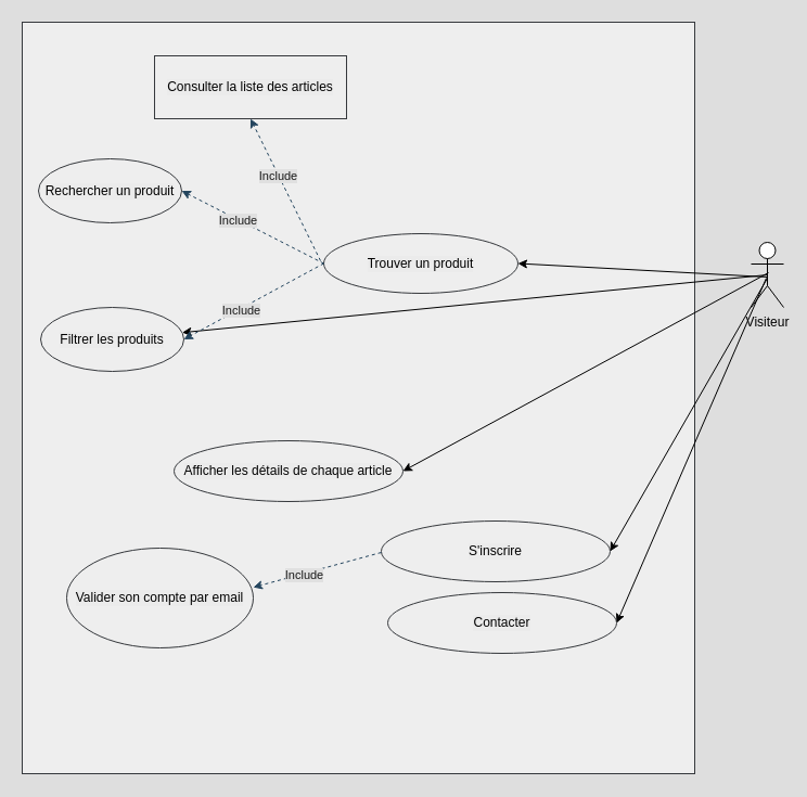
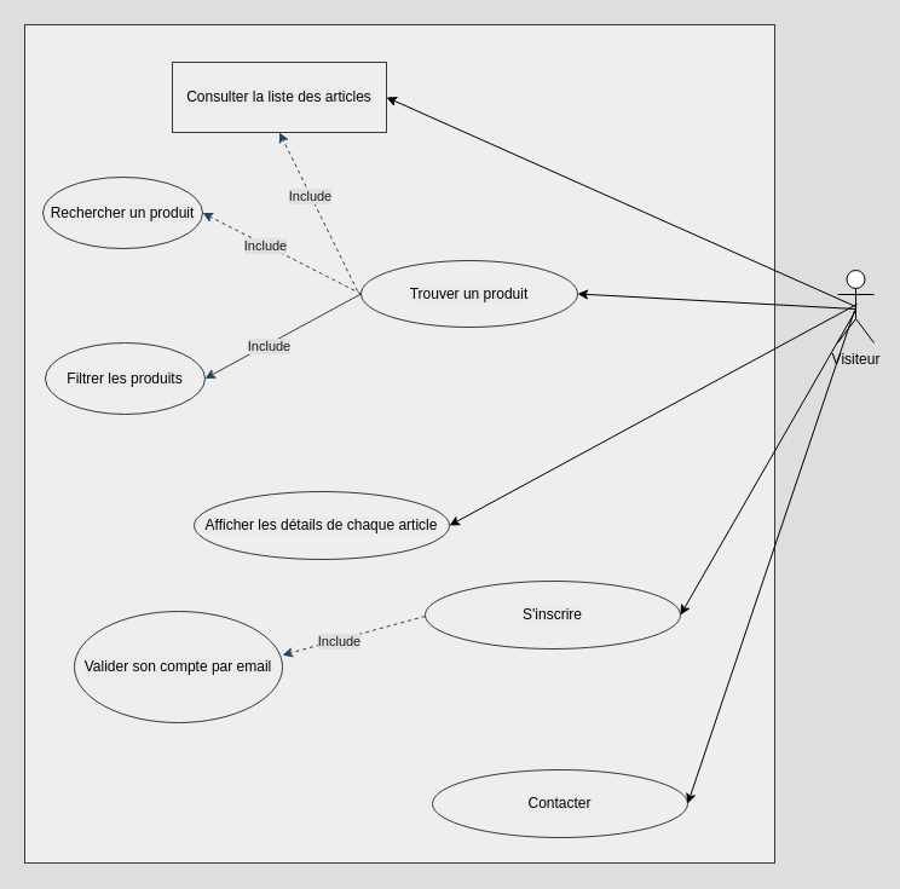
  <mxCell id="0" />
  <mxCell id="1" parent="0" />
  <mxCell id="2" value="&lt;font color=&quot;#000000&quot;&gt;Visiteur&lt;/font&gt;" style="shape=umlActor;verticalLabelPosition=bottom;verticalAlign=top;html=1;outlineConnect=0;strokeColor=#000000;" parent="1" vertex="1"><mxGeometry x="692" y="223" width="30" height="60" as="geometry" /></mxCell>
  <mxCell id="3" value="" style="whiteSpace=wrap;html=1;fillColor=#eeeeee;strokeColor=#36393d;fontStyle=1" parent="1" vertex="1"><mxGeometry x="20" y="20" width="620" height="693" as="geometry" /></mxCell>
  <mxCell id="4" value="&lt;font color=&quot;#000000&quot;&gt;Consulter la liste des articles&lt;/font&gt;" style="whiteSpace=wrap;html=1;labelBackgroundColor=#EBEBEB;strokeColor=#36393d;fillColor=#eeeeee;rounded=0;" parent="1" vertex="1"><mxGeometry x="142" y="51" width="177" height="58" as="geometry" /></mxCell>
- <mxCell id="5" value="" style="endArrow=classic;html=1;strokeColor=#000000;fontColor=#000000;exitX=0.5;exitY=0.5;exitDx=0;exitDy=0;exitPerimeter=0;" parent="1" source="2" target="20" edge="1"><mxGeometry width="50" height="50" relative="1" as="geometry"><mxPoint x="192" y="249" as="sourcePoint" /><mxPoint x="242" y="199" as="targetPoint" /></mxGeometry></mxCell>
+ <mxCell id="5" value="" style="endArrow=classic;html=1;strokeColor=#000000;fontColor=#000000;exitX=0.5;exitY=0.5;exitDx=0;exitDy=0;exitPerimeter=0;entryX=1;entryY=0.5;entryDx=0;entryDy=0;" parent="1" source="2" target="4" edge="1"><mxGeometry width="50" height="50" relative="1" as="geometry"><mxPoint x="192" y="249" as="sourcePoint" /><mxPoint x="242" y="199" as="targetPoint" /></mxGeometry></mxCell>
  <mxCell id="6" value="&lt;font color=&quot;#000000&quot;&gt;Afficher les détails de chaque article&lt;/font&gt;" style="ellipse;whiteSpace=wrap;html=1;labelBackgroundColor=#EBEBEB;strokeColor=#36393d;fillColor=#eeeeee;" parent="1" vertex="1"><mxGeometry x="160" y="406" width="211" height="56" as="geometry" /></mxCell>
  <mxCell id="7" value="&lt;font color=&quot;#000000&quot;&gt;Trouver un produit&lt;/font&gt;" style="ellipse;whiteSpace=wrap;html=1;labelBackgroundColor=#EBEBEB;strokeColor=#36393d;fillColor=#eeeeee;" parent="1" vertex="1"><mxGeometry x="298" y="215" width="179" height="55" as="geometry" /></mxCell>
  <mxCell id="8" value="&lt;font color=&quot;#000000&quot;&gt;S'inscrire&lt;/font&gt;" style="ellipse;whiteSpace=wrap;html=1;labelBackgroundColor=#EBEBEB;strokeColor=#36393d;fillColor=#eeeeee;" parent="1" vertex="1"><mxGeometry x="351" y="480" width="211" height="56" as="geometry" /></mxCell>
  <mxCell id="9" value="" style="endArrow=classic;html=1;strokeColor=#000000;fontColor=#000000;entryX=1;entryY=0.5;entryDx=0;entryDy=0;" parent="1" target="7" edge="1"><mxGeometry width="50" height="50" relative="1" as="geometry"><mxPoint x="707" y="255" as="sourcePoint" /><mxPoint x="377" y="82" as="targetPoint" /></mxGeometry></mxCell>
  <mxCell id="10" value="" style="endArrow=classic;html=1;strokeColor=#000000;fontColor=#000000;entryX=1;entryY=0.5;entryDx=0;entryDy=0;" parent="1" target="6" edge="1"><mxGeometry width="50" height="50" relative="1" as="geometry"><mxPoint x="708" y="251" as="sourcePoint" /><mxPoint x="378" y="201" as="targetPoint" /></mxGeometry></mxCell>
  <mxCell id="11" value="" style="endArrow=classic;html=1;strokeColor=#000000;fontColor=#000000;entryX=1;entryY=0.5;entryDx=0;entryDy=0;" parent="1" target="8" edge="1"><mxGeometry width="50" height="50" relative="1" as="geometry"><mxPoint x="707" y="256" as="sourcePoint" /><mxPoint x="381" y="261" as="targetPoint" /></mxGeometry></mxCell>
- <mxCell id="12" value="&lt;font color=&quot;#000000&quot;&gt;Contacter&lt;/font&gt;" style="ellipse;whiteSpace=wrap;html=1;labelBackgroundColor=#EBEBEB;strokeColor=#36393d;fillColor=#eeeeee;" parent="1" vertex="1"><mxGeometry x="357" y="546" width="211" height="56" as="geometry" /></mxCell>
+ <mxCell id="12" value="&lt;font color=&quot;#000000&quot;&gt;Contacter&lt;/font&gt;" style="ellipse;whiteSpace=wrap;html=1;labelBackgroundColor=#EBEBEB;strokeColor=#36393d;fillColor=#eeeeee;" parent="1" vertex="1"><mxGeometry x="357" y="636" width="211" height="56" as="geometry" /></mxCell>
  <mxCell id="13" value="" style="endArrow=classic;html=1;strokeColor=#000000;fontColor=#000000;entryX=1;entryY=0.5;entryDx=0;entryDy=0;" parent="1" target="12" edge="1"><mxGeometry width="50" height="50" relative="1" as="geometry"><mxPoint x="706" y="256" as="sourcePoint" /><mxPoint x="400" y="337" as="targetPoint" /></mxGeometry></mxCell>
  <mxCell id="14" value="&lt;font color=&quot;#000000&quot;&gt;Valider son compte par email&lt;/font&gt;" style="ellipse;whiteSpace=wrap;html=1;fillColor=#eeeeee;strokeColor=#36393d;labelBackgroundColor=#EBEBEB;" vertex="1" parent="1"><mxGeometry x="61" y="505" width="172" height="92" as="geometry" /></mxCell>
  <mxCell id="15" value="" style="endArrow=classic;html=1;dashed=1;strokeColor=#23445d;exitX=0;exitY=0.5;exitDx=0;exitDy=0;fillColor=#bac8d3;labelBackgroundColor=#E6E6E6;entryX=1;entryY=0.5;entryDx=0;entryDy=0;" edge="1" parent="1" source="7" target="17"><mxGeometry x="-1" y="-13" width="50" height="50" relative="1" as="geometry"><mxPoint x="381" y="538" as="sourcePoint" /><mxPoint x="228.376" y="566.12" as="targetPoint" /><mxPoint x="16" y="8" as="offset" /></mxGeometry></mxCell>
  <mxCell id="16" value="Include" style="edgeLabel;html=1;align=center;verticalAlign=middle;resizable=0;points=[];labelBackgroundColor=#E0E0E0;fontColor=#1A1A1A;" vertex="1" connectable="0" parent="15"><mxGeometry x="0.203" y="1" relative="1" as="geometry"><mxPoint as="offset" /></mxGeometry></mxCell>
  <mxCell id="17" value="&lt;font color=&quot;#000000&quot;&gt;Rechercher un produit&lt;/font&gt;" style="ellipse;whiteSpace=wrap;html=1;fillColor=#eeeeee;strokeColor=#36393d;labelBackgroundColor=#EBEBEB;" vertex="1" parent="1"><mxGeometry x="35" y="146" width="132" height="59" as="geometry" /></mxCell>
- <mxCell id="18" value="" style="endArrow=classic;html=1;dashed=1;strokeColor=#23445d;exitX=0;exitY=0.5;exitDx=0;exitDy=0;fillColor=#bac8d3;labelBackgroundColor=#E6E6E6;entryX=1;entryY=0.5;entryDx=0;entryDy=0;" edge="1" parent="1" source="7" target="20"><mxGeometry x="-1" y="-13" width="50" height="50" relative="1" as="geometry"><mxPoint x="320" y="213.5" as="sourcePoint" /><mxPoint x="177" y="185.5" as="targetPoint" /><mxPoint x="16" y="8" as="offset" /></mxGeometry></mxCell>
+ <mxCell id="18" value="" style="endArrow=classic;html=1;dashed=0;strokeColor=#23445d;exitX=0;exitY=0.5;exitDx=0;exitDy=0;fillColor=#bac8d3;labelBackgroundColor=#E6E6E6;entryX=1;entryY=0.5;entryDx=0;entryDy=0;" edge="1" parent="1" source="7" target="20"><mxGeometry x="-1" y="-13" width="50" height="50" relative="1" as="geometry"><mxPoint x="320" y="213.5" as="sourcePoint" /><mxPoint x="177" y="185.5" as="targetPoint" /><mxPoint x="16" y="8" as="offset" /></mxGeometry></mxCell>
  <mxCell id="19" value="Include" style="edgeLabel;html=1;align=center;verticalAlign=middle;resizable=0;points=[];labelBackgroundColor=#E0E0E0;fontColor=#1A1A1A;" vertex="1" connectable="0" parent="18"><mxGeometry x="0.203" y="1" relative="1" as="geometry"><mxPoint as="offset" /></mxGeometry></mxCell>
  <mxCell id="20" value="&lt;font color=&quot;#000000&quot;&gt;Filtrer les produits&lt;/font&gt;" style="ellipse;whiteSpace=wrap;html=1;fillColor=#eeeeee;strokeColor=#36393d;labelBackgroundColor=#EBEBEB;" vertex="1" parent="1"><mxGeometry x="37" y="283" width="132" height="59" as="geometry" /></mxCell>
  <mxCell id="21" value="" style="endArrow=classic;html=1;dashed=1;strokeColor=#23445d;fillColor=#bac8d3;labelBackgroundColor=#E6E6E6;entryX=0.5;entryY=1;entryDx=0;entryDy=0;" edge="1" parent="1" target="4"><mxGeometry x="-1" y="-13" width="50" height="50" relative="1" as="geometry"><mxPoint x="295" y="240" as="sourcePoint" /><mxPoint x="177" y="185.5" as="targetPoint" /><mxPoint x="16" y="8" as="offset" /></mxGeometry></mxCell>
  <mxCell id="22" value="Include" style="edgeLabel;html=1;align=center;verticalAlign=middle;resizable=0;points=[];labelBackgroundColor=#E0E0E0;fontColor=#1A1A1A;" vertex="1" connectable="0" parent="21"><mxGeometry x="0.203" y="1" relative="1" as="geometry"><mxPoint as="offset" /></mxGeometry></mxCell>
  <mxCell id="23" value="" style="endArrow=classic;html=1;dashed=1;strokeColor=#23445d;fillColor=#bac8d3;labelBackgroundColor=#E6E6E6;entryX=1;entryY=0.393;entryDx=0;entryDy=0;entryPerimeter=0;" edge="1" parent="1" target="14"><mxGeometry x="-1" y="-13" width="50" height="50" relative="1" as="geometry"><mxPoint x="351" y="509" as="sourcePoint" /><mxPoint x="179" y="322.5" as="targetPoint" /><mxPoint x="16" y="8" as="offset" /></mxGeometry></mxCell>
  <mxCell id="24" value="Include" style="edgeLabel;html=1;align=center;verticalAlign=middle;resizable=0;points=[];labelBackgroundColor=#E0E0E0;fontColor=#1A1A1A;" vertex="1" connectable="0" parent="23"><mxGeometry x="0.203" y="1" relative="1" as="geometry"><mxPoint as="offset" /></mxGeometry></mxCell>
